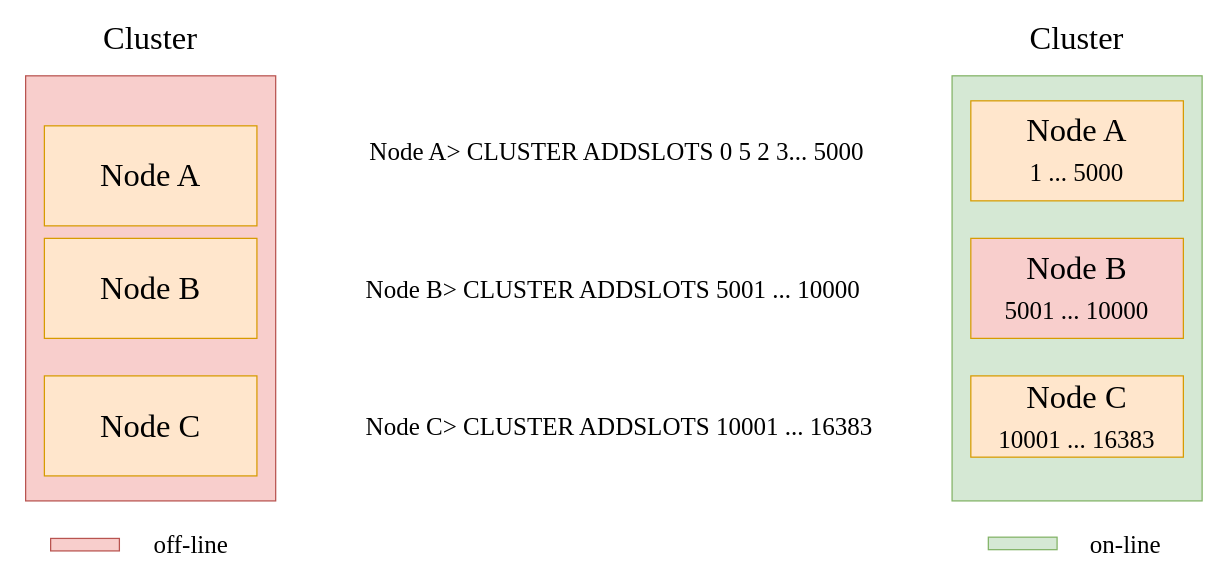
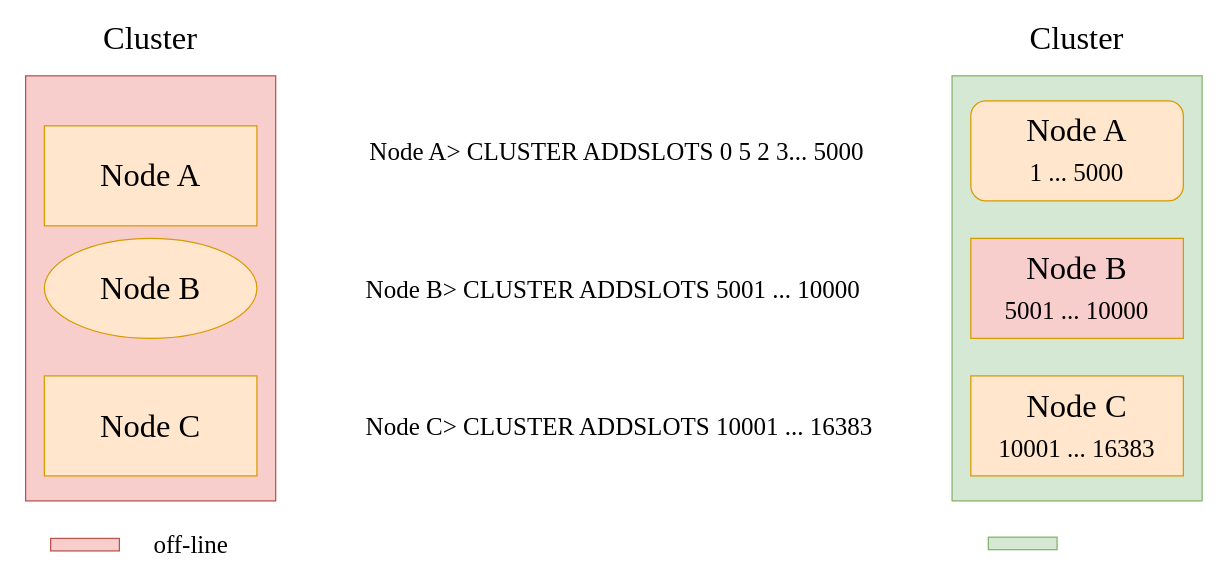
  <mxCell id="0" />
  <mxCell id="1" parent="0" />
  <mxCell id="2" value="" style="rounded=0;whiteSpace=wrap;html=1;fillColor=#f8cecc;strokeColor=#b85450;" vertex="1" parent="1"><mxGeometry x="20" y="60" width="200" height="340" as="geometry" /></mxCell>
  <mxCell id="3" value="Node A" style="rounded=0;whiteSpace=wrap;html=1;fontSize=26;fontFamily=Comic Sans MS;fillColor=#ffe6cc;strokeColor=#d79b00;" vertex="1" parent="1"><mxGeometry x="35" y="100" width="170" height="80" as="geometry" /></mxCell>
- <mxCell id="4" value="Node B" style="rounded=0;whiteSpace=wrap;html=1;fontSize=26;fontFamily=Comic Sans MS;fillColor=#ffe6cc;strokeColor=#d79b00;" vertex="1" parent="1"><mxGeometry x="35" y="190" width="170" height="80" as="geometry" /></mxCell>
+ <mxCell id="4" value="Node B" style="ellipse;whiteSpace=wrap;html=1;fontSize=26;fontFamily=Comic Sans MS;fillColor=#ffe6cc;strokeColor=#d79b00;" vertex="1" parent="1"><mxGeometry x="35" y="190" width="170" height="80" as="geometry" /></mxCell>
  <mxCell id="5" value="Node C" style="rounded=0;whiteSpace=wrap;html=1;fontSize=26;fontFamily=Comic Sans MS;fillColor=#ffe6cc;strokeColor=#d79b00;" vertex="1" parent="1"><mxGeometry x="35" y="300" width="170" height="80" as="geometry" /></mxCell>
  <mxCell id="6" value="Node A&amp;gt; CLUSTER ADDSLOTS 0 5 2 3... 5000" style="text;html=1;strokeColor=none;fillColor=none;align=center;verticalAlign=middle;whiteSpace=wrap;rounded=0;fontFamily=Comic Sans MS;fontSize=20;" vertex="1" parent="1"><mxGeometry x="243" y="110" width="500" height="20" as="geometry" /></mxCell>
  <mxCell id="7" value="Node B&amp;gt; CLUSTER ADDSLOTS 5001 ... 10000" style="text;html=1;strokeColor=none;fillColor=none;align=center;verticalAlign=middle;whiteSpace=wrap;rounded=0;fontFamily=Comic Sans MS;fontSize=20;" vertex="1" parent="1"><mxGeometry x="240" y="220" width="500" height="20" as="geometry" /></mxCell>
  <mxCell id="8" value="Node C&amp;gt; CLUSTER ADDSLOTS 10001 ... 16383" style="text;html=1;strokeColor=none;fillColor=none;align=center;verticalAlign=middle;whiteSpace=wrap;rounded=0;fontFamily=Comic Sans MS;fontSize=20;" vertex="1" parent="1"><mxGeometry x="245" y="330" width="500" height="20" as="geometry" /></mxCell>
  <mxCell id="9" value="" style="rounded=0;whiteSpace=wrap;html=1;fillColor=#d5e8d4;strokeColor=#82b366;" vertex="1" parent="1"><mxGeometry x="761" y="60" width="200" height="340" as="geometry" /></mxCell>
- <mxCell id="10" value="Node A&lt;br&gt;&lt;font style=&quot;font-size: 20px&quot;&gt;1 ... 5000&lt;/font&gt;" style="rounded=0;whiteSpace=wrap;html=1;fontSize=26;fontFamily=Comic Sans MS;fillColor=#ffe6cc;strokeColor=#d79b00;" vertex="1" parent="1"><mxGeometry x="776" y="80" width="170" height="80" as="geometry" /></mxCell>
+ <mxCell id="10" value="Node A&lt;br&gt;&lt;font style=&quot;font-size: 20px&quot;&gt;1 ... 5000&lt;/font&gt;" style="whiteSpace=wrap;html=1;fontSize=26;fontFamily=Comic Sans MS;fillColor=#ffe6cc;strokeColor=#d79b00;rounded=1;" vertex="1" parent="1"><mxGeometry x="776" y="80" width="170" height="80" as="geometry" /></mxCell>
  <mxCell id="11" value="Node B&lt;br&gt;&lt;font style=&quot;font-size: 20px&quot;&gt;5001 ... 10000&lt;/font&gt;" style="rounded=0;whiteSpace=wrap;html=1;fontSize=26;fontFamily=Comic Sans MS;fillColor=#f8cecc;strokeColor=#d79b00;" vertex="1" parent="1"><mxGeometry x="776" y="190" width="170" height="80" as="geometry" /></mxCell>
- <mxCell id="12" value="Node C&lt;br&gt;&lt;font style=&quot;font-size: 20px&quot;&gt;10001 ... 16383&lt;/font&gt;" style="rounded=0;whiteSpace=wrap;html=1;fontSize=26;fontFamily=Comic Sans MS;fillColor=#ffe6cc;strokeColor=#d79b00;" vertex="1" parent="1"><mxGeometry x="776" y="300" width="170" height="65" as="geometry" /></mxCell>
+ <mxCell id="12" value="Node C&lt;br&gt;&lt;font style=&quot;font-size: 20px&quot;&gt;10001 ... 16383&lt;/font&gt;" style="rounded=0;whiteSpace=wrap;html=1;fontSize=26;fontFamily=Comic Sans MS;fillColor=#ffe6cc;strokeColor=#d79b00;" vertex="1" parent="1"><mxGeometry x="776" y="300" width="170" height="80" as="geometry" /></mxCell>
  <mxCell id="13" value="" style="group" vertex="1" connectable="0" parent="1"><mxGeometry x="800" y="424" width="155" height="20" as="geometry" /></mxCell>
- <mxCell id="14" value="on-line" style="text;html=1;strokeColor=none;fillColor=none;align=center;verticalAlign=middle;whiteSpace=wrap;rounded=0;fontFamily=Comic Sans MS;fontSize=20;" vertex="1" parent="13"><mxGeometry x="45" width="110" height="20" as="geometry" /></mxCell>
  <mxCell id="15" value="" style="rounded=0;whiteSpace=wrap;html=1;fontFamily=Comic Sans MS;fontSize=26;fillColor=#f8cecc;strokeColor=#b85450;" vertex="1" parent="1"><mxGeometry x="40" y="430" width="55" height="10" as="geometry" /></mxCell>
  <mxCell id="16" value="off-line" style="text;html=1;strokeColor=none;fillColor=none;align=center;verticalAlign=middle;whiteSpace=wrap;rounded=0;fontFamily=Comic Sans MS;fontSize=20;" vertex="1" parent="1"><mxGeometry x="65" y="424" width="175" height="20" as="geometry" /></mxCell>
  <mxCell id="17" value="" style="rounded=0;whiteSpace=wrap;html=1;fontFamily=Comic Sans MS;fontSize=26;fillColor=#d5e8d4;strokeColor=#82b366;" vertex="1" parent="1"><mxGeometry x="790" y="429" width="55" height="10" as="geometry" /></mxCell>
  <mxCell id="18" value="Cluster" style="text;html=1;strokeColor=none;fillColor=none;align=center;verticalAlign=middle;whiteSpace=wrap;rounded=0;fontFamily=Comic Sans MS;fontSize=26;" vertex="1" parent="1"><mxGeometry x="70" y="20" width="100" height="20" as="geometry" /></mxCell>
  <mxCell id="19" value="Cluster" style="text;html=1;strokeColor=none;fillColor=none;align=center;verticalAlign=middle;whiteSpace=wrap;rounded=0;fontFamily=Comic Sans MS;fontSize=26;" vertex="1" parent="1"><mxGeometry x="811" y="20" width="100" height="20" as="geometry" /></mxCell>
